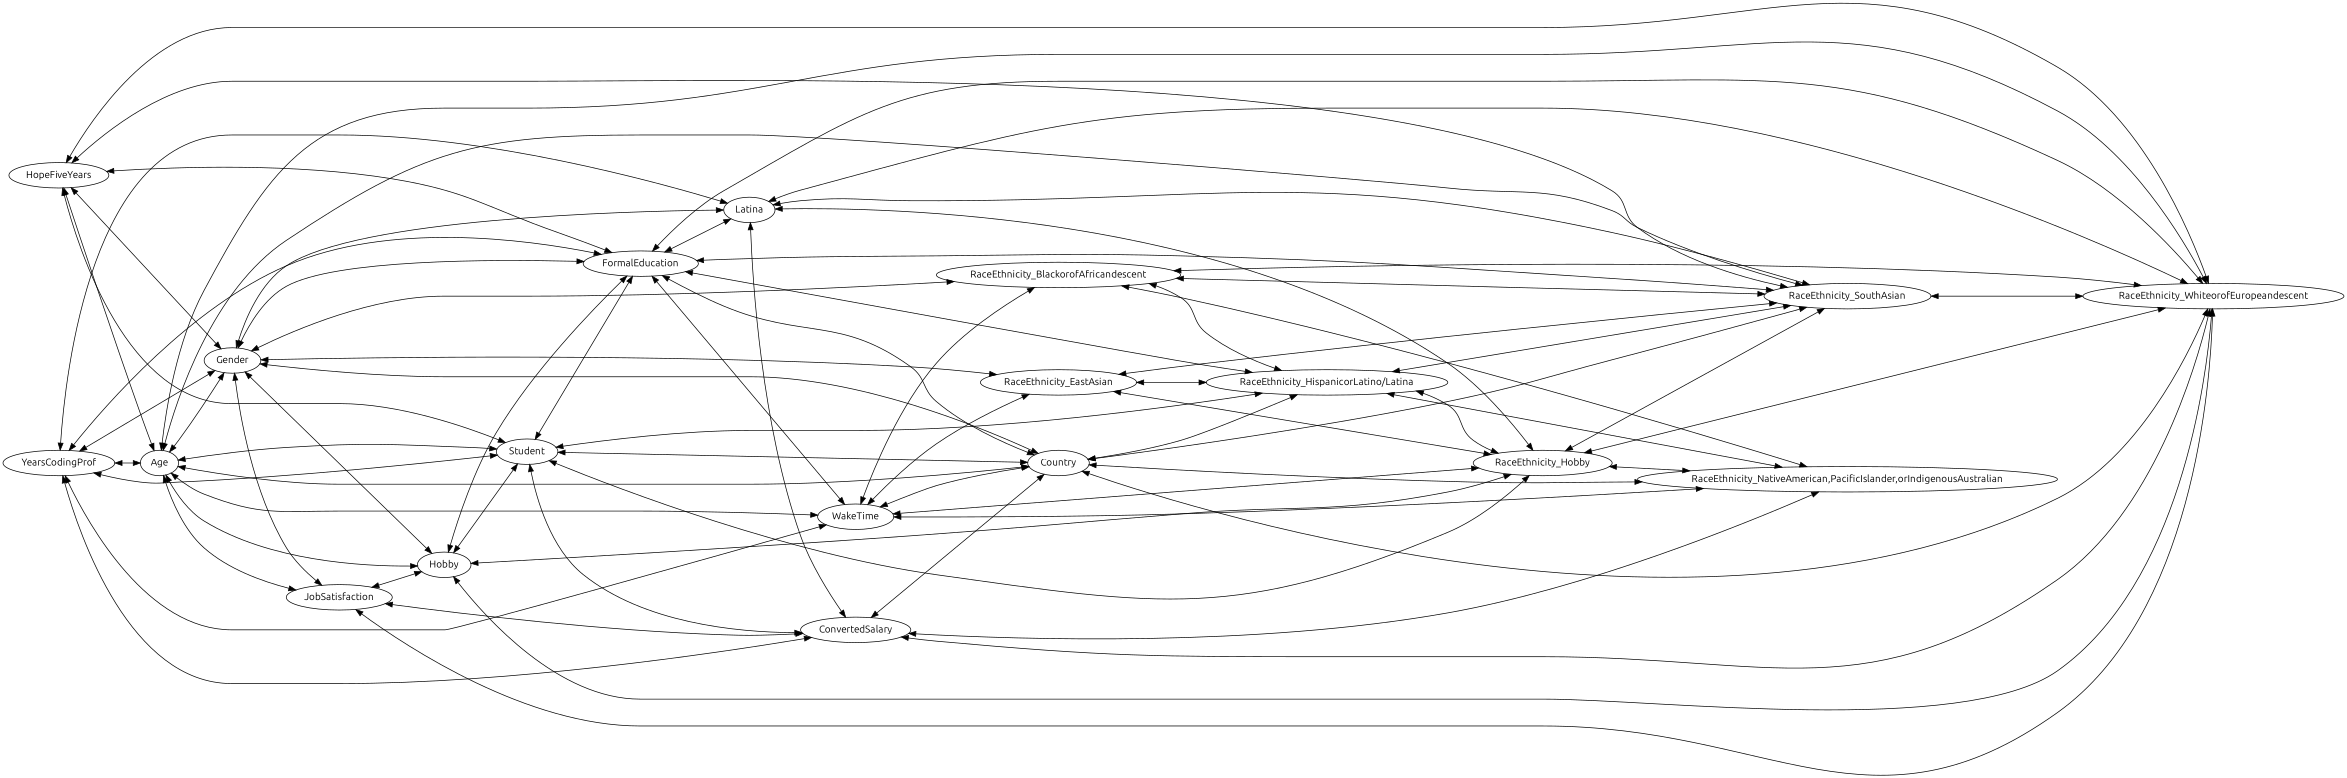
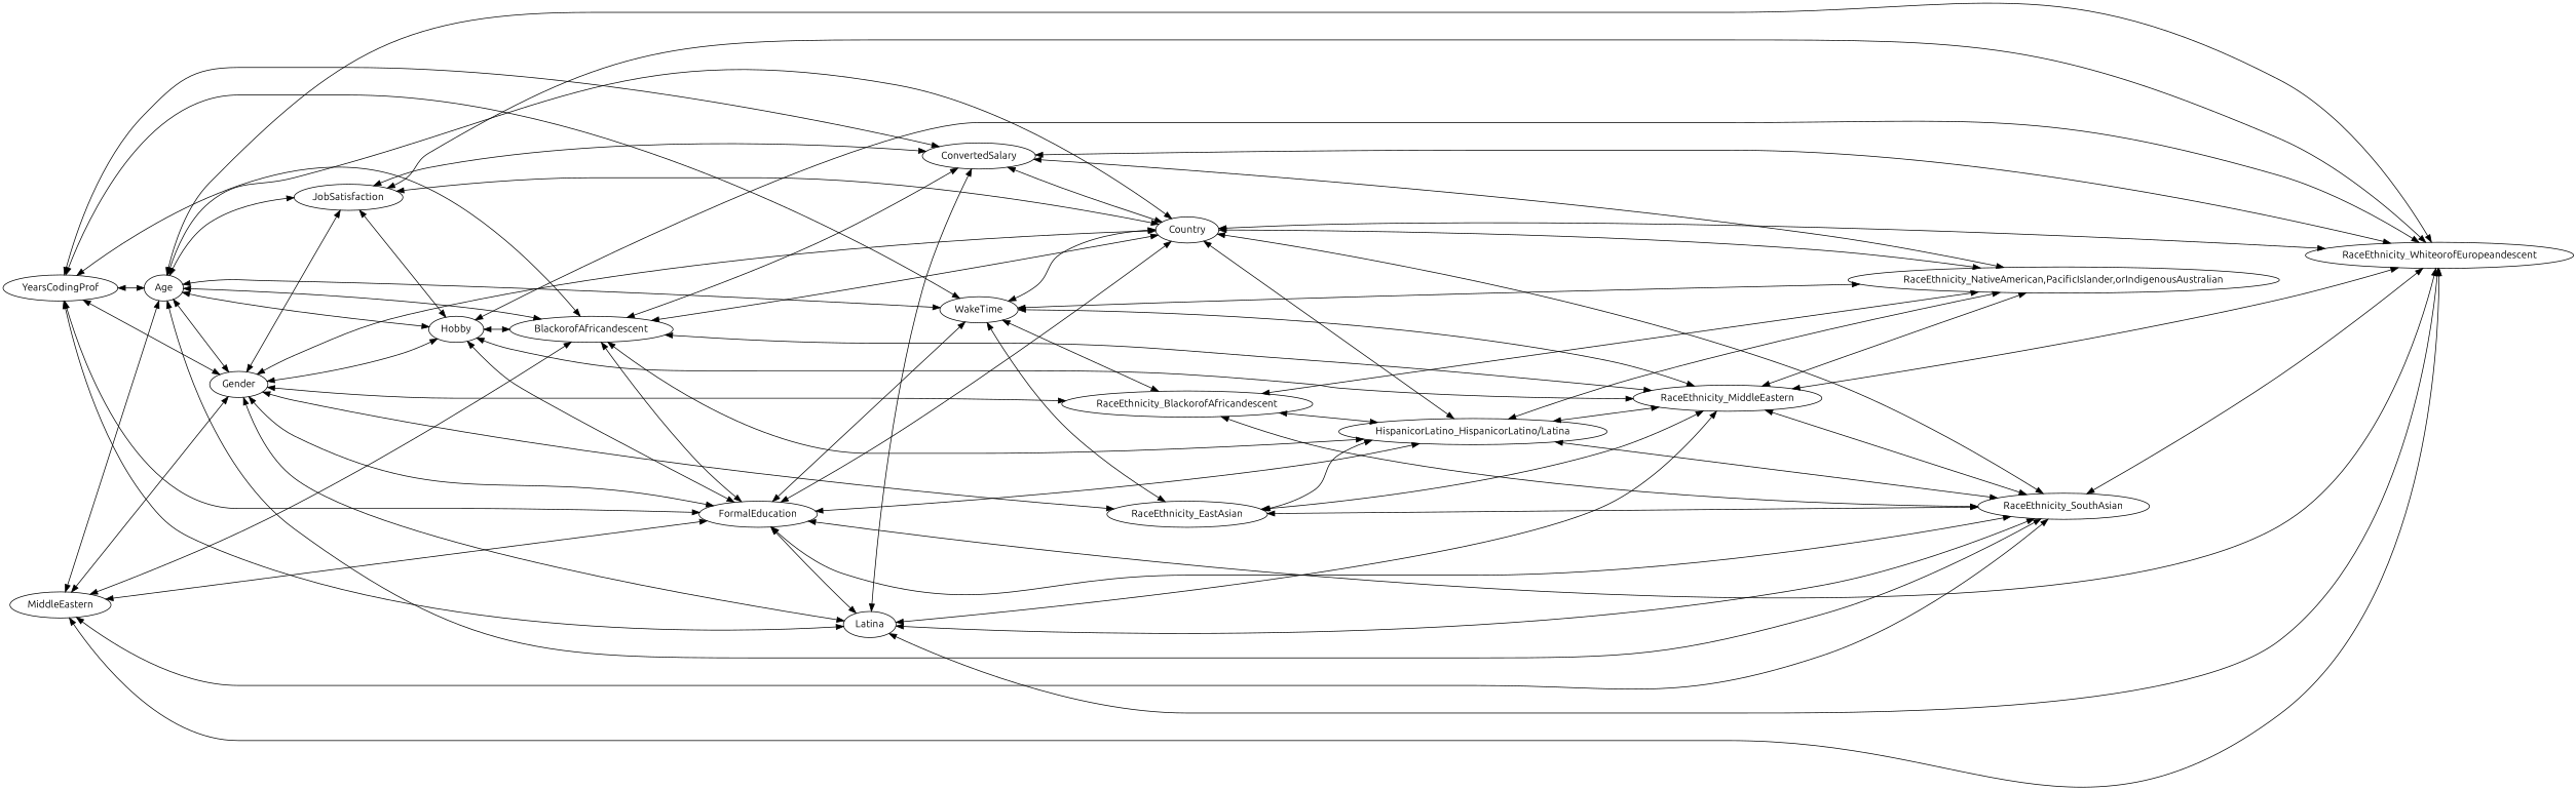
  digraph {
    fontname=Ubuntu
    fontsize=18
    rankdir=LR
    node [fontname=Ubuntu]
    edge [arrowhead=normal arrowtail=normal dir=both fontname=Ubuntu]
    n1 [label=YearsCodingProf]
    n2 [label=Age]
    n3 [label=Gender]
-   n4 [label=Student]
+   n4 [label=BlackorofAfricandescent]
    n5 [label=FormalEducation]
    n6 [label=WakeTime]
    n7 [label=Latina]
    n8 [label=ConvertedSalary]
    n9 [label=RaceEthnicity_SouthAsian]
    n10 [label=RaceEthnicity_WhiteorofEuropeandescent]
    n11 [label=JobSatisfaction]
    n12 [label=Hobby]
    n13 [label=Country]
    n14 [label=RaceEthnicity_BlackorofAfricandescent]
    n15 [label=RaceEthnicity_EastAsian]
-   n16 [label=RaceEthnicity_Hobby]
-   n17 [label="RaceEthnicity_HispanicorLatino/Latina"]
+   n16 [label=RaceEthnicity_MiddleEastern]
+   n17 [label="HispanicorLatino_HispanicorLatino/Latina"]
    n18 [label="RaceEthnicity_NativeAmerican,PacificIslander,orIndigenousAustralian"]
-   n19 [label=HopeFiveYears]
+   n19 [label=MiddleEastern]
    n1 -> n2
    n1 -> n3
    n1 -> n4
    n1 -> n5
    n1 -> n6
    n1 -> n7
    n1 -> n8
    n2 -> n3
    n2 -> n4
    n2 -> n6
    n2 -> n9
    n2 -> n10
    n2 -> n11
    n2 -> n12
    n2 -> n13
    n3 -> n5
    n3 -> n7
    n3 -> n11
    n3 -> n12
    n3 -> n13
    n3 -> n14
    n3 -> n15
    n4 -> n5
    n4 -> n8
    n4 -> n13
    n4 -> n16
    n4 -> n17
    n5 -> n6
    n5 -> n7
    n5 -> n9
    n5 -> n10
    n5 -> n13
    n5 -> n17
    n6 -> n13
    n6 -> n14
    n6 -> n15
    n6 -> n16
    n6 -> n18
    n7 -> n8
    n7 -> n9
    n7 -> n10
    n7 -> n16
    n8 -> n10
    n8 -> n13
    n8 -> n18
    n9 -> n10
    n11 -> n8
    n11 -> n10
    n11 -> n12
+   n11 -> n13
    n12 -> n4
    n12 -> n5
    n12 -> n10
    n12 -> n16
    n13 -> n9
    n13 -> n10
    n13 -> n17
    n13 -> n18
    n14 -> n9
-   n14 -> n10
    n14 -> n17
    n14 -> n18
    n15 -> n9
    n15 -> n16
    n15 -> n17
    n16 -> n9
    n16 -> n10
    n16 -> n18
    n17 -> n9
    n17 -> n16
    n17 -> n18
    n19 -> n2
    n19 -> n3
    n19 -> n4
    n19 -> n5
    n19 -> n9
    n19 -> n10
  }
